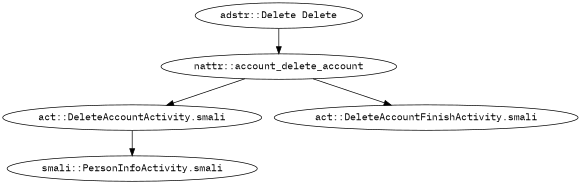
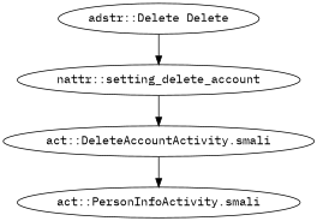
  digraph {
    fontname="IBM Plex Mono"
    node [fontname="IBM Plex Mono"]
    edge [fontname="IBM Plex Mono"]
    n1 [label="adstr::Delete Delete"]
-   "nattr::setting_delete_account" [label="nattr::account_delete_account"]
+   "nattr::setting_delete_account"
    "act::DeleteAccountActivity.smali"
-   "act::DeleteAccountFinishActivity.smali"
-   "act::PersonInfoActivity.smali" [label="smali::PersonInfoActivity.smali"]
+   "act::PersonInfoActivity.smali"
    n1 -> "nattr::setting_delete_account"
    "nattr::setting_delete_account" -> "act::DeleteAccountActivity.smali"
-   "nattr::setting_delete_account" -> "act::DeleteAccountFinishActivity.smali"
    "act::DeleteAccountActivity.smali" -> "act::PersonInfoActivity.smali"
  }
